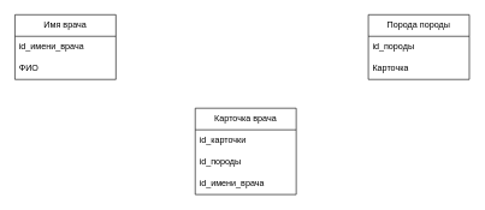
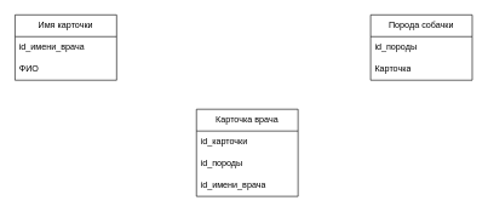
  <mxCell id="0" />
  <mxCell id="1" parent="0" />
- <mxCell id="2" value="Имя врача" style="swimlane;fontStyle=0;childLayout=stackLayout;horizontal=1;startSize=30;horizontalStack=0;resizeParent=1;resizeParentMax=0;resizeLast=0;collapsible=1;marginBottom=0;whiteSpace=wrap;html=1;" vertex="1" parent="1"><mxGeometry x="20" y="20" width="140" height="90" as="geometry" /></mxCell>
+ <mxCell id="2" value="Имя карточки" style="swimlane;fontStyle=0;childLayout=stackLayout;horizontal=1;startSize=30;horizontalStack=0;resizeParent=1;resizeParentMax=0;resizeLast=0;collapsible=1;marginBottom=0;whiteSpace=wrap;html=1;" vertex="1" parent="1"><mxGeometry x="20" y="20" width="140" height="90" as="geometry" /></mxCell>
  <mxCell id="3" value="id_имени_врача" style="text;strokeColor=none;fillColor=none;align=left;verticalAlign=middle;spacingLeft=4;spacingRight=4;overflow=hidden;points=[[0,0.5],[1,0.5]];portConstraint=eastwest;rotatable=0;whiteSpace=wrap;html=1;" vertex="1" parent="2"><mxGeometry y="30" width="140" height="30" as="geometry" /></mxCell>
  <mxCell id="4" value="ФИО" style="text;strokeColor=none;fillColor=none;align=left;verticalAlign=middle;spacingLeft=4;spacingRight=4;overflow=hidden;points=[[0,0.5],[1,0.5]];portConstraint=eastwest;rotatable=0;whiteSpace=wrap;html=1;" vertex="1" parent="2"><mxGeometry y="60" width="140" height="30" as="geometry" /></mxCell>
- <mxCell id="5" value="Порода породы" style="swimlane;fontStyle=0;childLayout=stackLayout;horizontal=1;startSize=30;horizontalStack=0;resizeParent=1;resizeParentMax=0;resizeLast=0;collapsible=1;marginBottom=0;whiteSpace=wrap;html=1;" vertex="1" parent="1"><mxGeometry x="510" y="20" width="140" height="90" as="geometry" /></mxCell>
+ <mxCell id="5" value="Порода собачки" style="swimlane;fontStyle=0;childLayout=stackLayout;horizontal=1;startSize=30;horizontalStack=0;resizeParent=1;resizeParentMax=0;resizeLast=0;collapsible=1;marginBottom=0;whiteSpace=wrap;html=1;" vertex="1" parent="1"><mxGeometry x="510" y="20" width="140" height="90" as="geometry" /></mxCell>
  <mxCell id="6" value="id_породы" style="text;strokeColor=none;fillColor=none;align=left;verticalAlign=middle;spacingLeft=4;spacingRight=4;overflow=hidden;points=[[0,0.5],[1,0.5]];portConstraint=eastwest;rotatable=0;whiteSpace=wrap;html=1;" vertex="1" parent="5"><mxGeometry y="30" width="140" height="30" as="geometry" /></mxCell>
  <mxCell id="7" value="Карточка" style="text;strokeColor=none;fillColor=none;align=left;verticalAlign=middle;spacingLeft=4;spacingRight=4;overflow=hidden;points=[[0,0.5],[1,0.5]];portConstraint=eastwest;rotatable=0;whiteSpace=wrap;html=1;" vertex="1" parent="5"><mxGeometry y="60" width="140" height="30" as="geometry" /></mxCell>
  <mxCell id="8" value="Карточка врача" style="swimlane;fontStyle=0;childLayout=stackLayout;horizontal=1;startSize=30;horizontalStack=0;resizeParent=1;resizeParentMax=0;resizeLast=0;collapsible=1;marginBottom=0;whiteSpace=wrap;html=1;" vertex="1" parent="1"><mxGeometry x="270" y="150" width="140" height="120" as="geometry" /></mxCell>
  <mxCell id="9" value="id_карточки" style="text;strokeColor=none;fillColor=none;align=left;verticalAlign=middle;spacingLeft=4;spacingRight=4;overflow=hidden;points=[[0,0.5],[1,0.5]];portConstraint=eastwest;rotatable=0;whiteSpace=wrap;html=1;" vertex="1" parent="8"><mxGeometry y="30" width="140" height="30" as="geometry" /></mxCell>
  <mxCell id="10" value="id_породы" style="text;strokeColor=none;fillColor=none;align=left;verticalAlign=middle;spacingLeft=4;spacingRight=4;overflow=hidden;points=[[0,0.5],[1,0.5]];portConstraint=eastwest;rotatable=0;whiteSpace=wrap;html=1;" vertex="1" parent="8"><mxGeometry y="60" width="140" height="30" as="geometry" /></mxCell>
  <mxCell id="11" value="id_имени_врача" style="text;strokeColor=none;fillColor=none;align=left;verticalAlign=middle;spacingLeft=4;spacingRight=4;overflow=hidden;points=[[0,0.5],[1,0.5]];portConstraint=eastwest;rotatable=0;whiteSpace=wrap;html=1;" vertex="1" parent="8"><mxGeometry y="90" width="140" height="30" as="geometry" /></mxCell>
